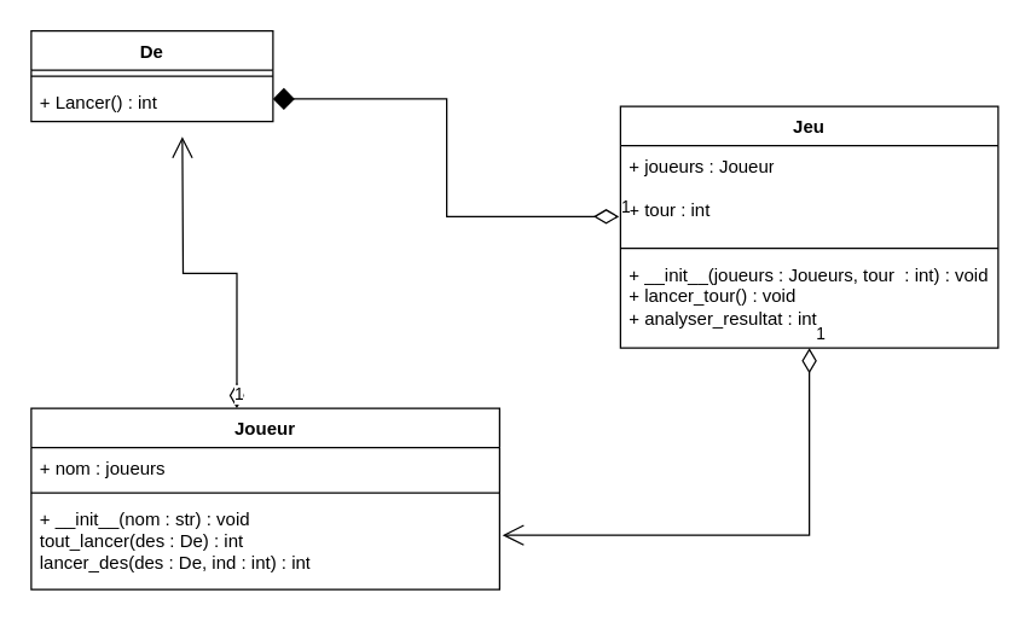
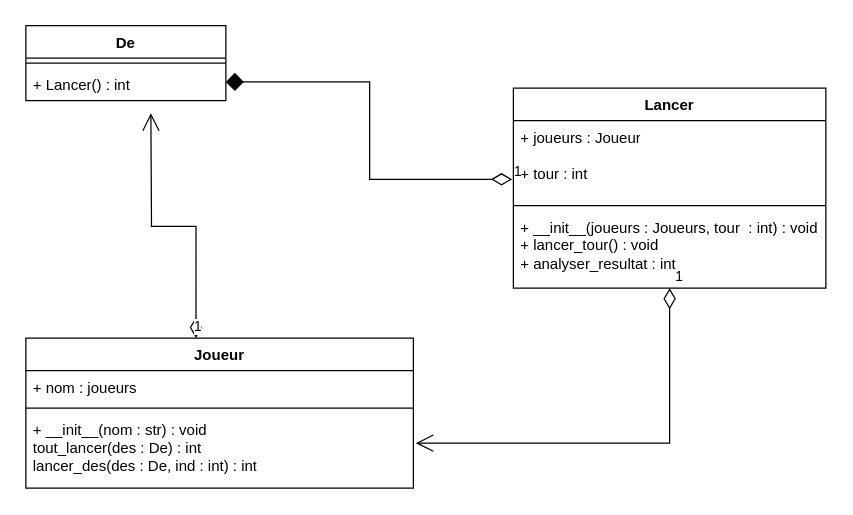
  <mxCell id="0" />
  <mxCell id="1" parent="0" />
  <mxCell id="2" value="De" style="swimlane;fontStyle=1;align=center;verticalAlign=top;childLayout=stackLayout;horizontal=1;startSize=26;horizontalStack=0;resizeParent=1;resizeParentMax=0;resizeLast=0;collapsible=1;marginBottom=0;whiteSpace=wrap;html=1;" vertex="1" parent="1"><mxGeometry x="20" y="20" width="160" height="60" as="geometry" /></mxCell>
  <mxCell id="3" value="" style="line;strokeWidth=1;fillColor=none;align=left;verticalAlign=middle;spacingTop=-1;spacingLeft=3;spacingRight=3;rotatable=0;labelPosition=right;points=[];portConstraint=eastwest;strokeColor=inherit;" vertex="1" parent="2"><mxGeometry y="26" width="160" height="8" as="geometry" /></mxCell>
  <mxCell id="4" value="+ Lancer() : int" style="text;strokeColor=none;fillColor=none;align=left;verticalAlign=top;spacingLeft=4;spacingRight=4;overflow=hidden;rotatable=0;points=[[0,0.5],[1,0.5]];portConstraint=eastwest;whiteSpace=wrap;html=1;" vertex="1" parent="2"><mxGeometry y="34" width="160" height="26" as="geometry" /></mxCell>
  <mxCell id="5" value="Joueur" style="swimlane;fontStyle=1;align=center;verticalAlign=top;childLayout=stackLayout;horizontal=1;startSize=26;horizontalStack=0;resizeParent=1;resizeParentMax=0;resizeLast=0;collapsible=1;marginBottom=0;whiteSpace=wrap;html=1;" vertex="1" parent="1"><mxGeometry x="20" y="270" width="310" height="120" as="geometry" /></mxCell>
  <mxCell id="6" value="+ nom : joueurs" style="text;strokeColor=none;fillColor=none;align=left;verticalAlign=top;spacingLeft=4;spacingRight=4;overflow=hidden;rotatable=0;points=[[0,0.5],[1,0.5]];portConstraint=eastwest;whiteSpace=wrap;html=1;" vertex="1" parent="5"><mxGeometry y="26" width="310" height="26" as="geometry" /></mxCell>
  <mxCell id="7" value="" style="line;strokeWidth=1;fillColor=none;align=left;verticalAlign=middle;spacingTop=-1;spacingLeft=3;spacingRight=3;rotatable=0;labelPosition=right;points=[];portConstraint=eastwest;strokeColor=inherit;" vertex="1" parent="5"><mxGeometry y="52" width="310" height="8" as="geometry" /></mxCell>
  <mxCell id="8" value="&lt;div&gt;+ __init__(nom : str) : void&lt;/div&gt;&lt;div&gt;tout_lancer(des : De) : int&lt;/div&gt;&lt;div&gt;lancer_des(des : De, ind : int) : int&lt;br&gt;&lt;/div&gt;&lt;div&gt;&lt;br&gt;&lt;/div&gt;&lt;div&gt;&lt;br&gt;&lt;/div&gt;" style="text;strokeColor=none;fillColor=none;align=left;verticalAlign=top;spacingLeft=4;spacingRight=4;overflow=hidden;rotatable=0;points=[[0,0.5],[1,0.5]];portConstraint=eastwest;whiteSpace=wrap;html=1;" vertex="1" parent="5"><mxGeometry y="60" width="310" height="60" as="geometry" /></mxCell>
- <mxCell id="9" value="Jeu" style="swimlane;fontStyle=1;align=center;verticalAlign=top;childLayout=stackLayout;horizontal=1;startSize=26;horizontalStack=0;resizeParent=1;resizeParentMax=0;resizeLast=0;collapsible=1;marginBottom=0;whiteSpace=wrap;html=1;" vertex="1" parent="1"><mxGeometry x="410" y="70" width="250" height="160" as="geometry" /></mxCell>
+ <mxCell id="9" value="Lancer" style="swimlane;fontStyle=1;align=center;verticalAlign=top;childLayout=stackLayout;horizontal=1;startSize=26;horizontalStack=0;resizeParent=1;resizeParentMax=0;resizeLast=0;collapsible=1;marginBottom=0;whiteSpace=wrap;html=1;" vertex="1" parent="1"><mxGeometry x="410" y="70" width="250" height="160" as="geometry" /></mxCell>
  <mxCell id="10" value="&lt;div&gt;+ joueurs : Joueur&lt;/div&gt;&lt;div&gt;&lt;br&gt;&lt;/div&gt;+ tour : int" style="text;strokeColor=none;fillColor=none;align=left;verticalAlign=top;spacingLeft=4;spacingRight=4;overflow=hidden;rotatable=0;points=[[0,0.5],[1,0.5]];portConstraint=eastwest;whiteSpace=wrap;html=1;" vertex="1" parent="9"><mxGeometry y="26" width="250" height="64" as="geometry" /></mxCell>
  <mxCell id="11" value="" style="line;strokeWidth=1;fillColor=none;align=left;verticalAlign=middle;spacingTop=-1;spacingLeft=3;spacingRight=3;rotatable=0;labelPosition=right;points=[];portConstraint=eastwest;strokeColor=inherit;" vertex="1" parent="9"><mxGeometry y="90" width="250" height="8" as="geometry" /></mxCell>
  <mxCell id="12" value="&lt;div&gt;+ __init__(joueurs : Joueurs, tour&amp;nbsp; : int) : void&lt;/div&gt;&lt;div&gt;+ lancer_tour() : void&lt;/div&gt;&lt;div&gt;+ analyser_resultat : int &lt;br&gt;&lt;/div&gt;" style="text;strokeColor=none;fillColor=none;align=left;verticalAlign=top;spacingLeft=4;spacingRight=4;overflow=hidden;rotatable=0;points=[[0,0.5],[1,0.5]];portConstraint=eastwest;whiteSpace=wrap;html=1;" vertex="1" parent="9"><mxGeometry y="98" width="250" height="62" as="geometry" /></mxCell>
  <mxCell id="13" value="1" style="endArrow=open;html=1;endSize=12;startArrow=diamondThin;startSize=14;startFill=0;edgeStyle=orthogonalEdgeStyle;align=left;verticalAlign=bottom;rounded=0;exitX=0.439;exitY=0;exitDx=0;exitDy=0;exitPerimeter=0;" edge="1" parent="1" source="5"><mxGeometry x="-1" y="3" relative="1" as="geometry"><mxPoint x="240" y="160" as="sourcePoint" /><mxPoint x="120" y="90" as="targetPoint" /></mxGeometry></mxCell>
  <mxCell id="14" value="1" style="endArrow=diamond;html=1;endSize=12;startArrow=diamondThin;startSize=14;startFill=0;edgeStyle=orthogonalEdgeStyle;align=left;verticalAlign=bottom;rounded=0;exitX=-0.004;exitY=0.734;exitDx=0;exitDy=0;exitPerimeter=0;entryX=1;entryY=0.75;entryDx=0;entryDy=0;" edge="1" parent="1" source="10" target="2"><mxGeometry x="-1" y="3" relative="1" as="geometry"><mxPoint x="150" y="130" as="sourcePoint" /><mxPoint x="310" y="130" as="targetPoint" /></mxGeometry></mxCell>
  <mxCell id="15" value="1" style="endArrow=open;html=1;endSize=12;startArrow=diamondThin;startSize=14;startFill=0;edgeStyle=orthogonalEdgeStyle;align=left;verticalAlign=bottom;rounded=0;exitX=0.5;exitY=1;exitDx=0;exitDy=0;entryX=1.006;entryY=0.4;entryDx=0;entryDy=0;entryPerimeter=0;" edge="1" parent="1" source="9" target="8"><mxGeometry x="-1" y="3" relative="1" as="geometry"><mxPoint x="400" y="320" as="sourcePoint" /><mxPoint x="560" y="320" as="targetPoint" /></mxGeometry></mxCell>
